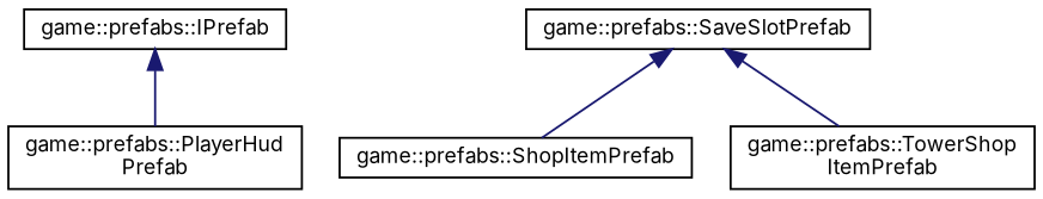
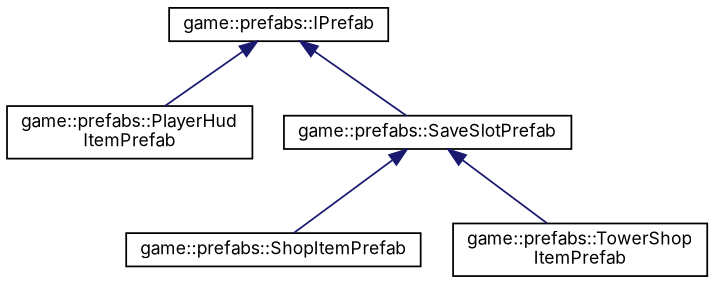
  digraph {
    fontname=Inter
    rankdir=TB
    node [color=black fillcolor=white fontname=Inter fontsize=10 shape=record style=filled]
    edge [color=midnightblue dir=back fontname=Inter fontsize=10 labelfontname=Helvetica labelfontsize=10 style=solid]
    n1 [height=0.2 label="game::prefabs::IPrefab" width=0.4]
-   n2 [height=0.2 label="game::prefabs::PlayerHud\lPrefab" width=0.4]
+   n2 [height=0.2 label="game::prefabs::PlayerHud\lItemPrefab" width=0.4]
    n3 [height=0.2 label="game::prefabs::SaveSlotPrefab" width=0.4]
    n4 [height=0.2 label="game::prefabs::ShopItemPrefab" width=0.4]
    n5 [height=0.2 label="game::prefabs::TowerShop\lItemPrefab" width=0.4]
    n1 -> n2
+   n1 -> n3
    n3 -> n4
    n3 -> n5
  }
